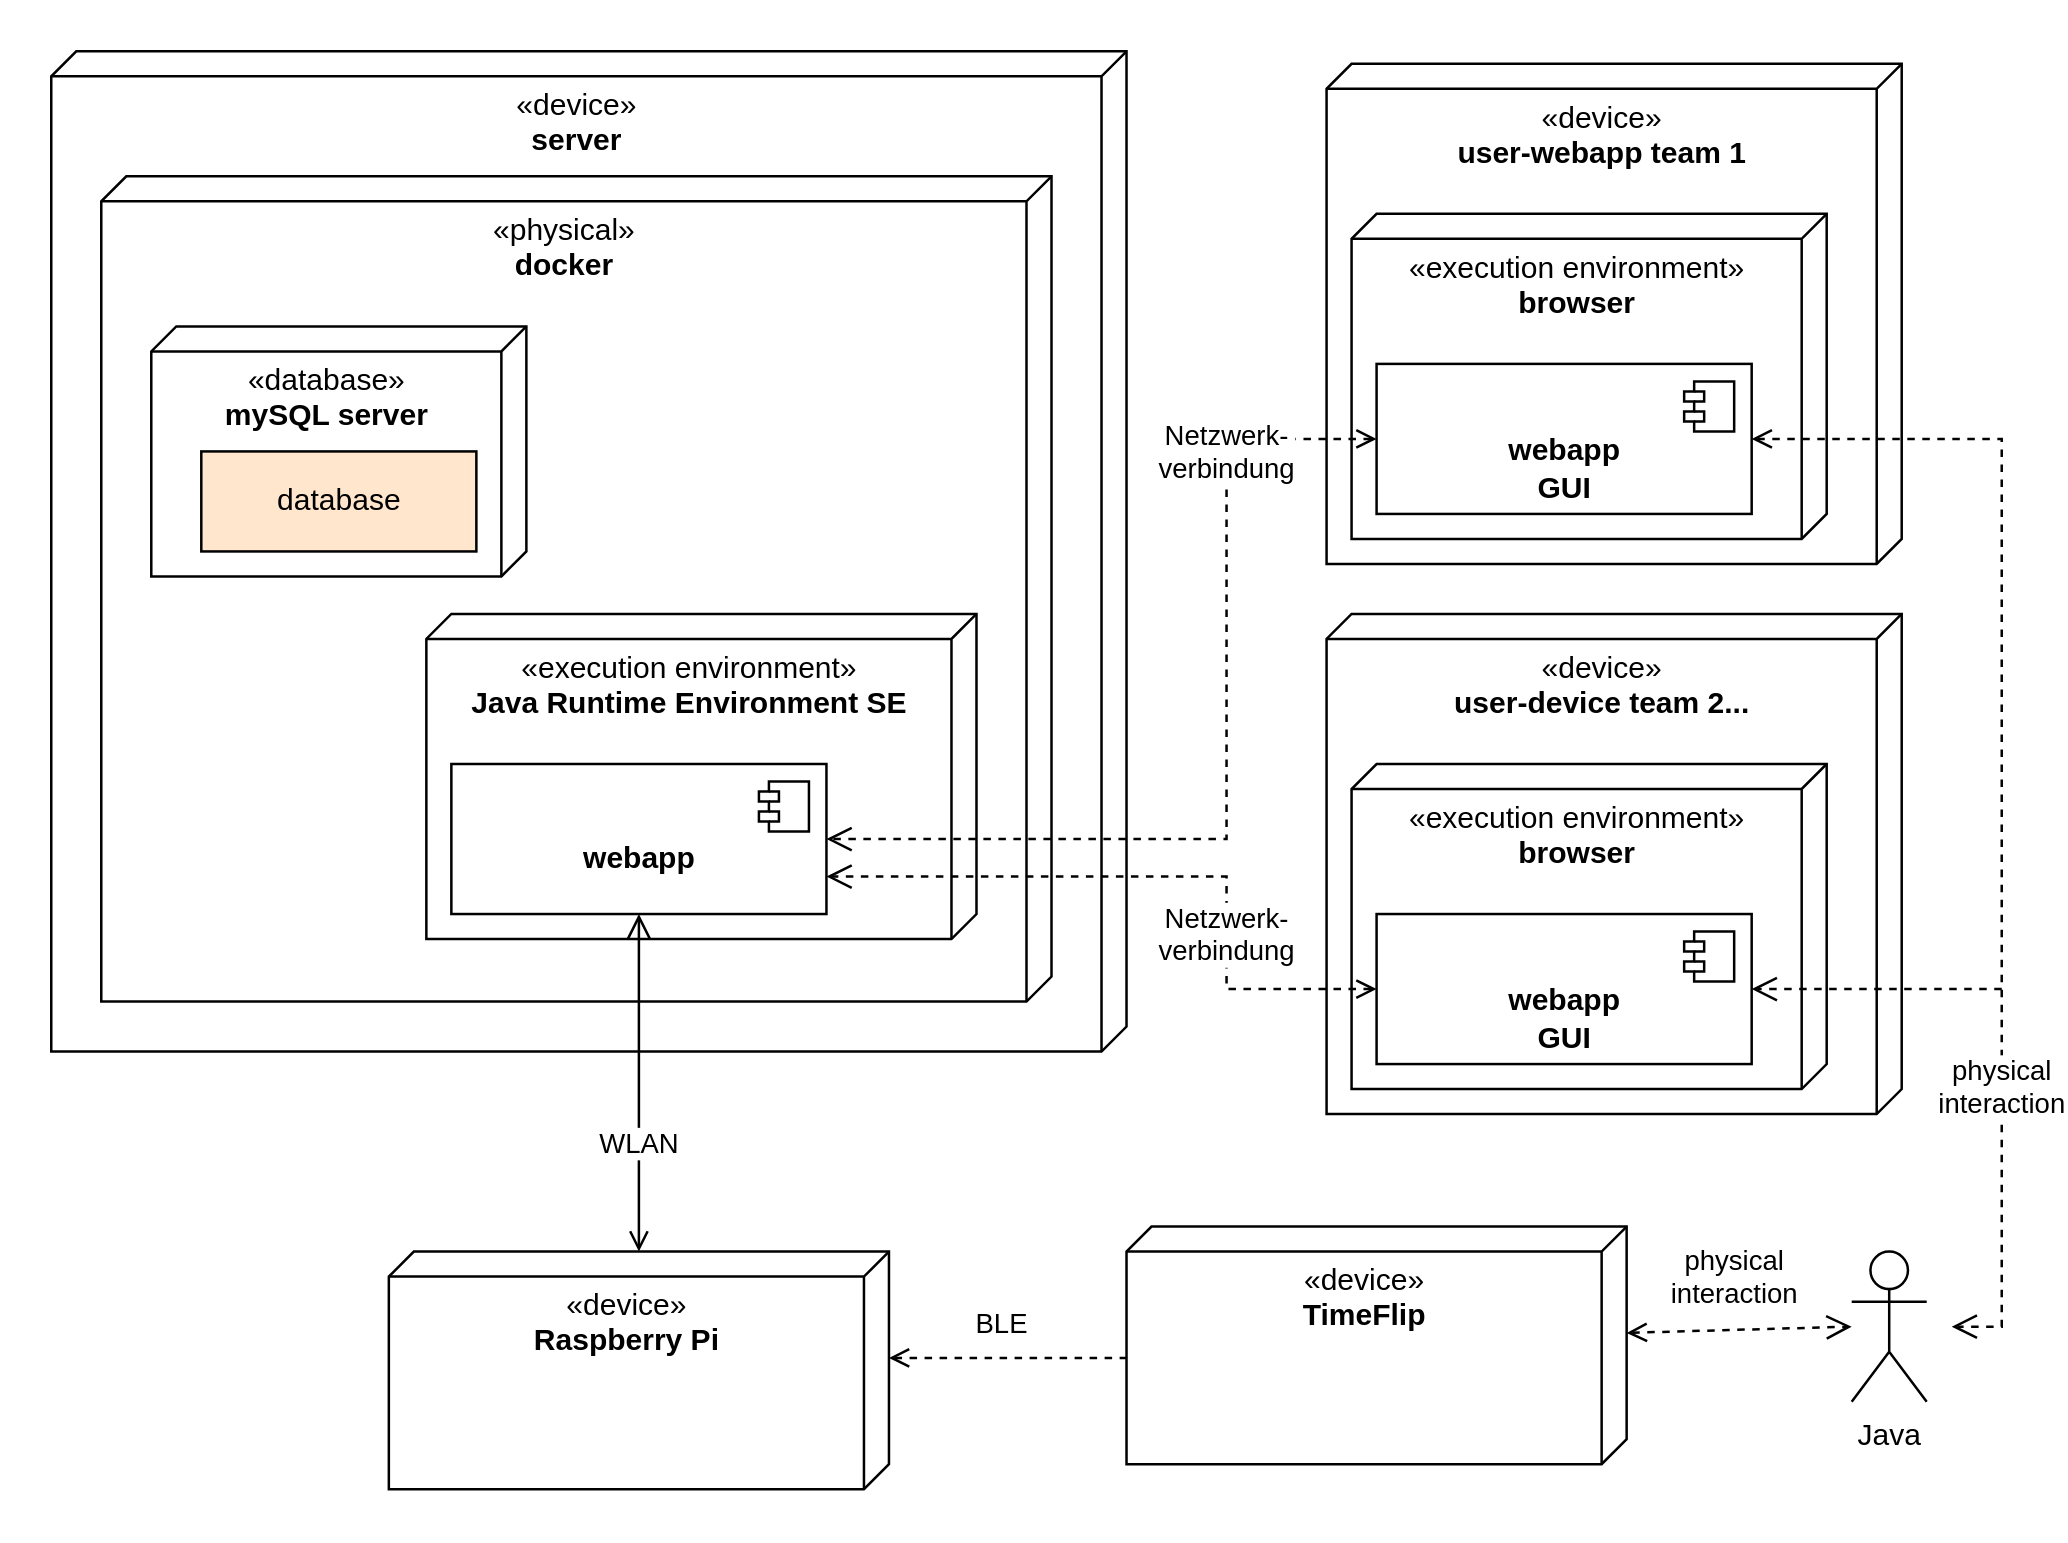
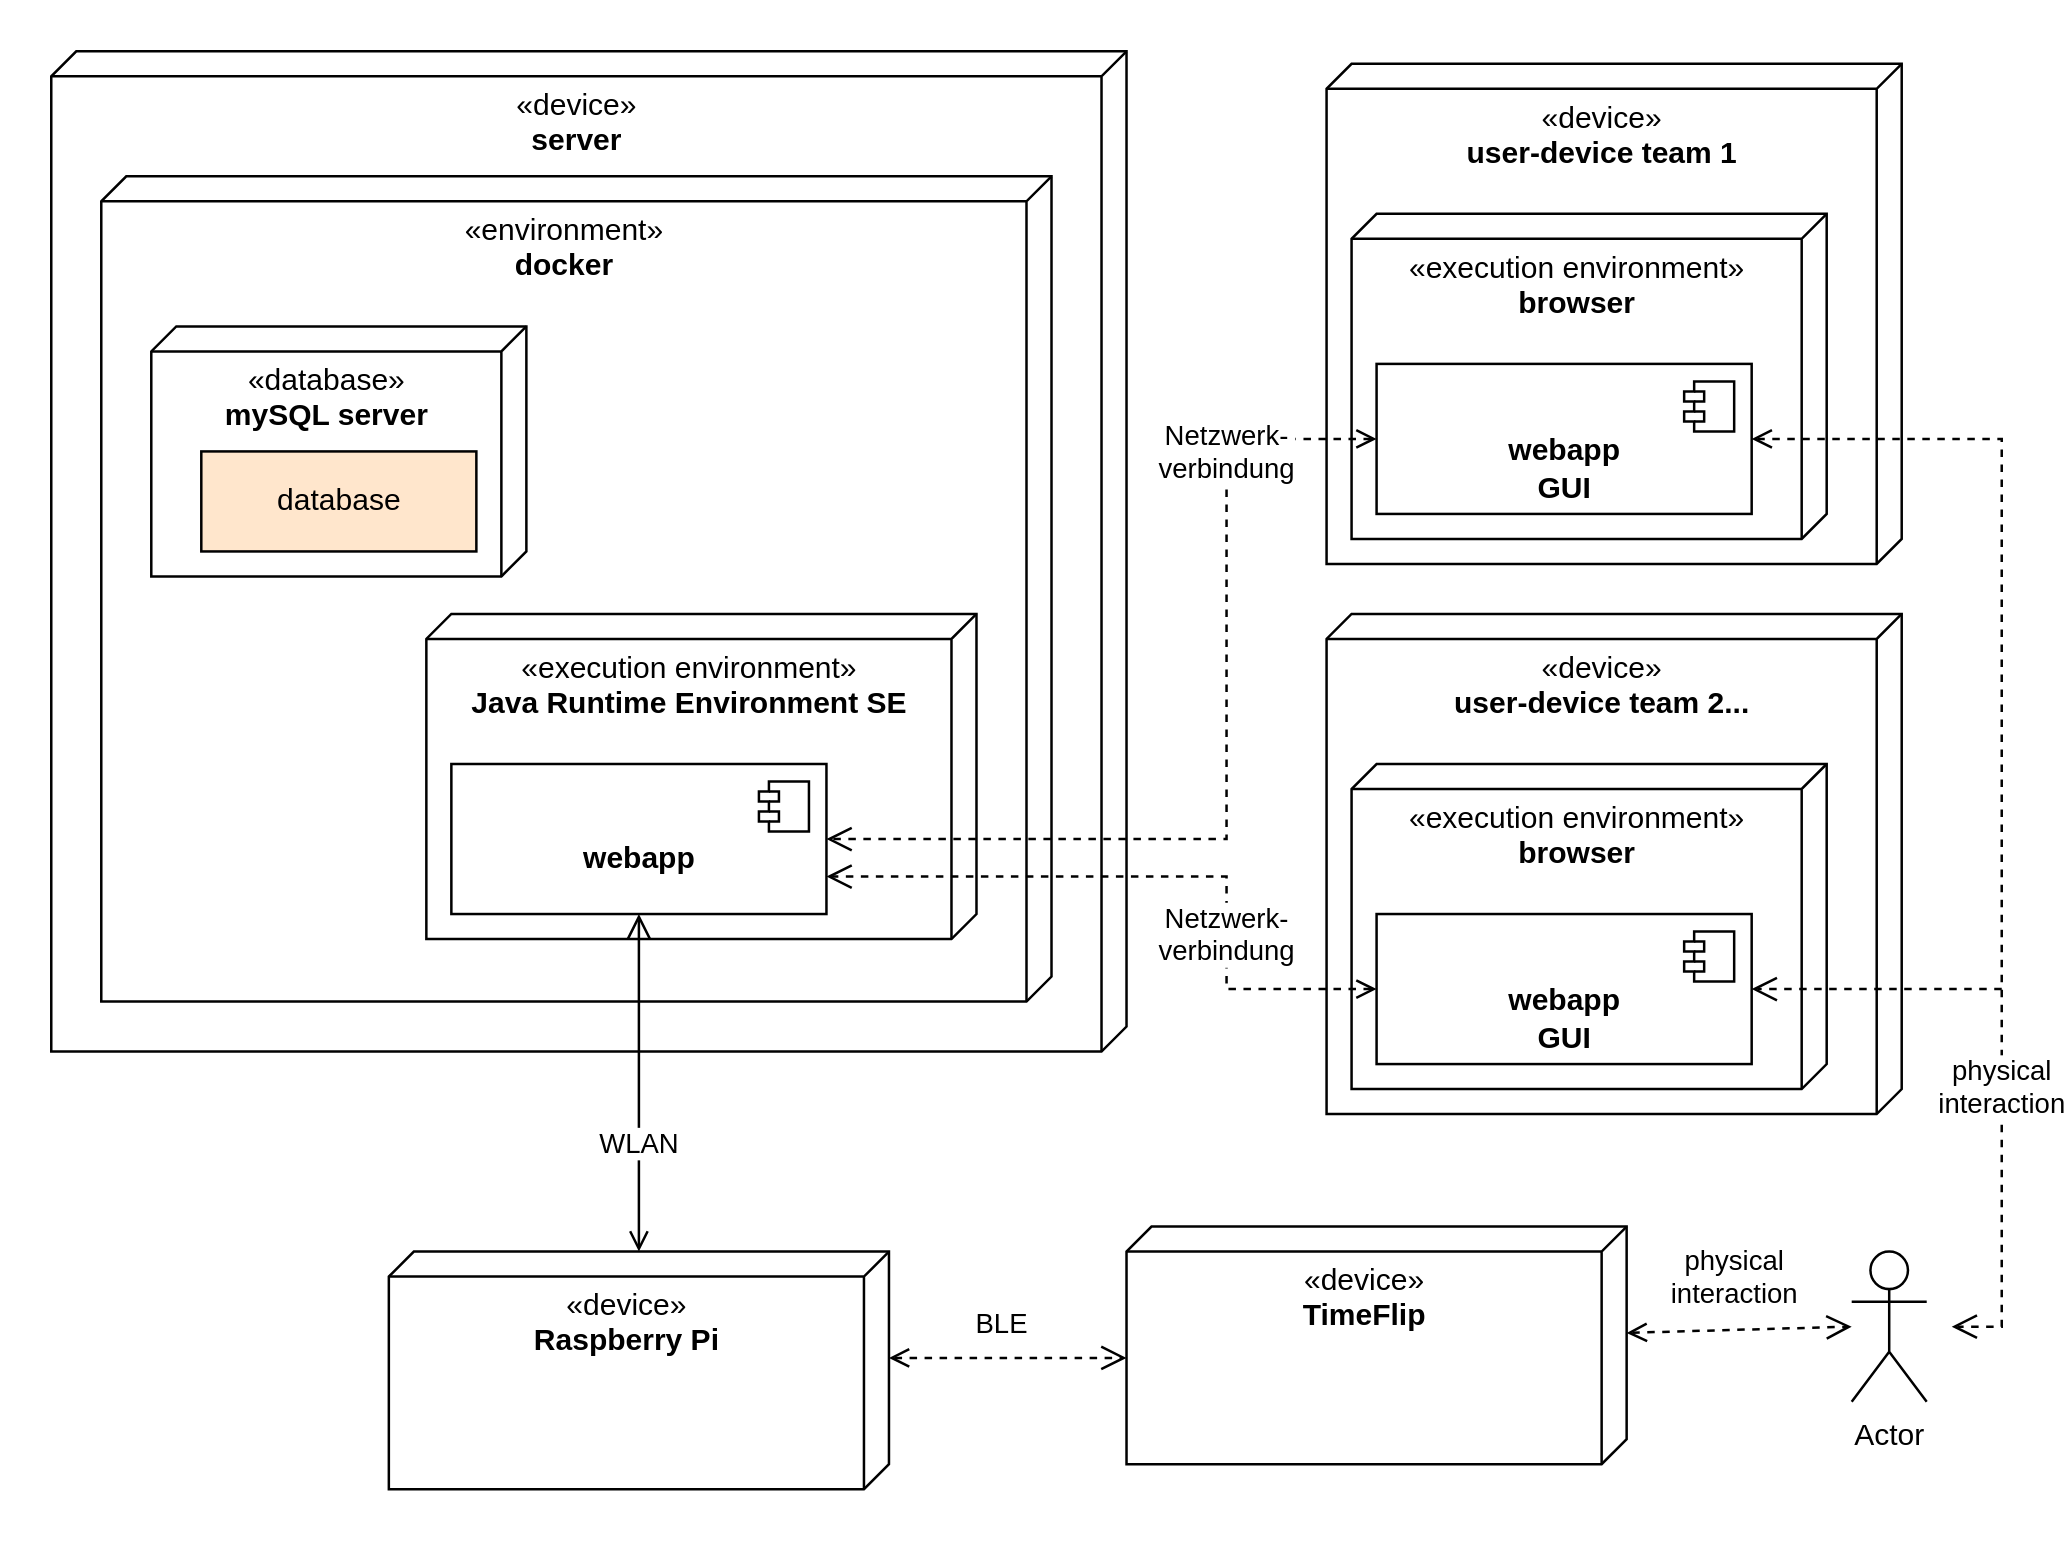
  <mxCell id="0" />
  <mxCell id="1" parent="0" />
  <mxCell id="2" value="&lt;span&gt;«device»&lt;br&gt;&lt;b&gt;server&lt;/b&gt;&lt;br&gt;&lt;br&gt;&lt;/span&gt;" style="verticalAlign=top;align=center;spacingTop=8;spacingLeft=2;spacingRight=12;shape=cube;size=10;direction=south;fontStyle=0;html=1;" parent="1" vertex="1"><mxGeometry x="20" y="20" width="430" height="400" as="geometry" /></mxCell>
- <mxCell id="3" value="&lt;span&gt;«physical»&lt;br&gt;&lt;b&gt;docker&lt;/b&gt;&lt;br&gt;&lt;/span&gt;" style="verticalAlign=top;align=center;spacingTop=8;spacingLeft=2;spacingRight=12;shape=cube;size=10;direction=south;fontStyle=0;html=1;" vertex="1" parent="1"><mxGeometry x="40" y="70" width="380" height="330" as="geometry" /></mxCell>
- <mxCell id="4" value="&lt;span&gt;«device»&lt;br&gt;&lt;b&gt;user-webapp team 1&lt;/b&gt;&lt;br&gt;&lt;br&gt;&lt;/span&gt;" style="verticalAlign=top;align=center;spacingTop=8;spacingLeft=2;spacingRight=12;shape=cube;size=10;direction=south;fontStyle=0;html=1;" parent="1" vertex="1"><mxGeometry x="530" y="25" width="230" height="200" as="geometry" /></mxCell>
+ <mxCell id="3" value="&lt;span&gt;«environment»&lt;br&gt;&lt;b&gt;docker&lt;/b&gt;&lt;br&gt;&lt;/span&gt;" style="verticalAlign=top;align=center;spacingTop=8;spacingLeft=2;spacingRight=12;shape=cube;size=10;direction=south;fontStyle=0;html=1;" vertex="1" parent="1"><mxGeometry x="40" y="70" width="380" height="330" as="geometry" /></mxCell>
+ <mxCell id="4" value="&lt;span&gt;«device»&lt;br&gt;&lt;b&gt;user-device team 1&lt;/b&gt;&lt;br&gt;&lt;br&gt;&lt;/span&gt;" style="verticalAlign=top;align=center;spacingTop=8;spacingLeft=2;spacingRight=12;shape=cube;size=10;direction=south;fontStyle=0;html=1;" parent="1" vertex="1"><mxGeometry x="530" y="25" width="230" height="200" as="geometry" /></mxCell>
  <mxCell id="5" value="&lt;span&gt;«execution environment»&lt;br&gt;&lt;b&gt;browser&lt;/b&gt;&lt;br&gt;&lt;/span&gt;" style="verticalAlign=top;align=center;spacingTop=8;spacingLeft=2;spacingRight=12;shape=cube;size=10;direction=south;fontStyle=0;html=1;" parent="1" vertex="1"><mxGeometry x="540" y="85" width="190" height="130" as="geometry" /></mxCell>
  <mxCell id="6" value="&lt;b&gt;webapp&lt;br&gt;GUI&lt;br&gt;&lt;/b&gt;" style="html=1;dropTarget=0;spacingBottom=-24;" parent="1" vertex="1"><mxGeometry x="550" y="145" width="150" height="60" as="geometry" /></mxCell>
  <mxCell id="7" value="" style="shape=module;jettyWidth=8;jettyHeight=4;" parent="6" vertex="1"><mxGeometry x="1" width="20" height="20" relative="1" as="geometry"><mxPoint x="-27" y="7" as="offset" /></mxGeometry></mxCell>
  <mxCell id="8" value="&lt;span&gt;«device»&lt;br&gt;&lt;b&gt;user-device team 2...&lt;/b&gt;&lt;br&gt;&lt;br&gt;&lt;/span&gt;" style="verticalAlign=top;align=center;spacingTop=8;spacingLeft=2;spacingRight=12;shape=cube;size=10;direction=south;fontStyle=0;html=1;" parent="1" vertex="1"><mxGeometry x="530" y="245" width="230" height="200" as="geometry" /></mxCell>
  <mxCell id="9" value="&lt;span&gt;«execution environment»&lt;br&gt;&lt;b&gt;browser&lt;/b&gt;&lt;br&gt;&lt;/span&gt;" style="verticalAlign=top;align=center;spacingTop=8;spacingLeft=2;spacingRight=12;shape=cube;size=10;direction=south;fontStyle=0;html=1;" parent="1" vertex="1"><mxGeometry x="540" y="305" width="190" height="130" as="geometry" /></mxCell>
  <mxCell id="10" value="&lt;b&gt;webapp&lt;br&gt;GUI&lt;br&gt;&lt;/b&gt;" style="html=1;dropTarget=0;spacingBottom=-24;" parent="1" vertex="1"><mxGeometry x="550" y="365" width="150" height="60" as="geometry" /></mxCell>
  <mxCell id="11" value="" style="shape=module;jettyWidth=8;jettyHeight=4;" parent="10" vertex="1"><mxGeometry x="1" width="20" height="20" relative="1" as="geometry"><mxPoint x="-27" y="7" as="offset" /></mxGeometry></mxCell>
  <mxCell id="12" value="" style="group" vertex="1" connectable="0" parent="1"><mxGeometry y="130" width="150" height="100" as="geometry" x="60" /></mxCell>
  <mxCell id="13" value="&lt;span&gt;«database»&lt;br&gt;&lt;b&gt;mySQL server&lt;/b&gt;&lt;br&gt;&lt;/span&gt;" style="verticalAlign=top;align=center;spacingTop=8;spacingLeft=2;spacingRight=12;shape=cube;size=10;direction=south;fontStyle=0;html=1;" parent="12" vertex="1"><mxGeometry width="150" height="100" as="geometry" /></mxCell>
  <mxCell id="14" value="database" style="html=1;fillColor=#ffe6cc;" parent="12" vertex="1"><mxGeometry x="20" y="50" width="110" height="40" as="geometry" /></mxCell>
  <mxCell id="15" value="" style="group" vertex="1" connectable="0" parent="1"><mxGeometry x="170" y="245" width="220" height="130" as="geometry" /></mxCell>
  <mxCell id="16" value="&lt;span&gt;«execution environment»&lt;br&gt;&lt;b&gt;Java Runtime Environment SE&lt;/b&gt;&lt;br&gt;&lt;/span&gt;" style="verticalAlign=top;align=center;spacingTop=8;spacingLeft=2;spacingRight=12;shape=cube;size=10;direction=south;fontStyle=0;html=1;" parent="15" vertex="1"><mxGeometry width="220" height="130" as="geometry" /></mxCell>
  <mxCell id="17" value="&lt;b&gt;webapp&lt;/b&gt;" style="html=1;dropTarget=0;spacingBottom=-16;" parent="15" vertex="1"><mxGeometry x="10" y="60" width="150" height="60" as="geometry" /></mxCell>
  <mxCell id="18" value="" style="shape=module;jettyWidth=8;jettyHeight=4;" parent="17" vertex="1"><mxGeometry x="1" width="20" height="20" relative="1" as="geometry"><mxPoint x="-27" y="7" as="offset" /></mxGeometry></mxCell>
  <mxCell id="19" value="Netzwerk-&lt;br&gt;verbindung" style="html=1;verticalAlign=bottom;endArrow=open;dashed=1;endSize=8;strokeWidth=1;entryX=1;entryY=0.5;entryDx=0;entryDy=0;exitX=0;exitY=0.5;exitDx=0;exitDy=0;startArrow=open;startFill=0;rounded=0;" parent="1" source="6" target="17" edge="1"><mxGeometry x="-0.547" y="-5" relative="1" as="geometry"><mxPoint x="470" y="180" as="sourcePoint" /><mxPoint x="390" y="180" as="targetPoint" /><Array as="points"><mxPoint x="490" y="175" /><mxPoint x="490" y="335" /></Array><mxPoint x="5" y="-5" as="offset" /></mxGeometry></mxCell>
  <mxCell id="20" value="Netzwerk-&lt;br&gt;verbindung" style="html=1;verticalAlign=bottom;endArrow=open;dashed=1;endSize=8;strokeWidth=1;entryX=1;entryY=0.75;entryDx=0;entryDy=0;exitX=0;exitY=0.5;exitDx=0;exitDy=0;startArrow=open;startFill=0;rounded=0;" parent="1" source="10" target="17" edge="1"><mxGeometry x="-0.5" relative="1" as="geometry"><mxPoint x="560" y="160" as="sourcePoint" /><mxPoint x="340" y="230" as="targetPoint" /><mxPoint as="offset" /><Array as="points"><mxPoint x="490" y="395" /><mxPoint x="490" y="350" /></Array></mxGeometry></mxCell>
  <mxCell id="21" value="&lt;span&gt;«device»&lt;br&gt;&lt;b&gt;Raspberry Pi&lt;/b&gt;&lt;br&gt;&lt;/span&gt;" style="verticalAlign=top;align=center;spacingTop=8;spacingLeft=2;spacingRight=12;shape=cube;size=10;direction=south;fontStyle=0;html=1;" vertex="1" parent="1"><mxGeometry x="155" y="500" width="200" height="95" as="geometry" /></mxCell>
  <mxCell id="22" value="WLAN" style="html=1;verticalAlign=bottom;endArrow=open;dashed=0;endSize=8;strokeWidth=1;entryX=0.5;entryY=1;entryDx=0;entryDy=0;startArrow=open;startFill=0;rounded=0;" edge="1" parent="1" source="21" target="17"><mxGeometry x="-0.5" relative="1" as="geometry"><mxPoint x="560" y="405" as="sourcePoint" /><mxPoint x="340" y="360" as="targetPoint" /><mxPoint as="offset" /></mxGeometry></mxCell>
  <mxCell id="23" value="&lt;span&gt;«device»&lt;br&gt;&lt;b&gt;TimeFlip&lt;/b&gt;&lt;br&gt;&lt;/span&gt;" style="verticalAlign=top;align=center;spacingTop=8;spacingLeft=2;spacingRight=12;shape=cube;size=10;direction=south;fontStyle=0;html=1;" vertex="1" parent="1"><mxGeometry x="450" y="490" width="200" height="95" as="geometry" /></mxCell>
- <mxCell id="24" value="BLE" style="html=1;verticalAlign=bottom;endArrow=none;dashed=1;endSize=8;strokeWidth=1;entryX=0;entryY=0;entryDx=52.5;entryDy=200;startArrow=open;startFill=0;rounded=0;entryPerimeter=0;exitX=0;exitY=0;exitDx=42.5;exitDy=0;exitPerimeter=0;" edge="1" parent="1" source="21" target="23"><mxGeometry x="-0.053" y="5" relative="1" as="geometry"><mxPoint x="265" y="510" as="sourcePoint" /><mxPoint x="265" y="375" as="targetPoint" /><mxPoint as="offset" /></mxGeometry></mxCell>
- <mxCell id="25" value="Java" style="shape=umlActor;verticalLabelPosition=bottom;verticalAlign=top;html=1;outlineConnect=0;" vertex="1" parent="1"><mxGeometry x="740" y="500" width="30" height="60" as="geometry" /></mxCell>
+ <mxCell id="24" value="BLE" style="html=1;verticalAlign=bottom;endArrow=open;dashed=1;endSize=8;strokeWidth=1;entryX=0;entryY=0;entryDx=52.5;entryDy=200;startArrow=open;startFill=0;rounded=0;entryPerimeter=0;exitX=0;exitY=0;exitDx=42.5;exitDy=0;exitPerimeter=0;" edge="1" parent="1" source="21" target="23"><mxGeometry x="-0.053" y="5" relative="1" as="geometry"><mxPoint x="265" y="510" as="sourcePoint" /><mxPoint x="265" y="375" as="targetPoint" /><mxPoint as="offset" /></mxGeometry></mxCell>
+ <mxCell id="25" value="Actor" style="shape=umlActor;verticalLabelPosition=bottom;verticalAlign=top;html=1;outlineConnect=0;" vertex="1" parent="1"><mxGeometry x="740" y="500" width="30" height="60" as="geometry" /></mxCell>
  <mxCell id="26" value="physical&lt;br&gt;interaction" style="html=1;verticalAlign=bottom;endArrow=open;dashed=1;endSize=8;strokeWidth=1;exitX=1;exitY=0.5;exitDx=0;exitDy=0;startArrow=open;startFill=0;rounded=0;" edge="1" parent="1" source="6"><mxGeometry x="0.579" relative="1" as="geometry"><mxPoint x="560" y="405" as="sourcePoint" /><mxPoint x="780" y="530" as="targetPoint" /><mxPoint as="offset" /><Array as="points"><mxPoint x="800" y="175" /><mxPoint x="800" y="530" /></Array></mxGeometry></mxCell>
  <mxCell id="27" value="" style="html=1;verticalAlign=bottom;endArrow=open;dashed=1;endSize=8;strokeWidth=1;entryX=1;entryY=0.5;entryDx=0;entryDy=0;startArrow=none;startFill=0;rounded=0;endFill=0;" edge="1" parent="1" target="10"><mxGeometry x="-0.5" relative="1" as="geometry"><mxPoint x="800" y="395" as="sourcePoint" /><mxPoint x="265" y="375" as="targetPoint" /><mxPoint as="offset" /></mxGeometry></mxCell>
  <mxCell id="28" value="physical&lt;br&gt;interaction" style="html=1;verticalAlign=bottom;endArrow=open;dashed=1;endSize=8;strokeWidth=1;startArrow=open;startFill=0;rounded=0;exitX=0;exitY=0;exitDx=42.5;exitDy=0;exitPerimeter=0;" edge="1" parent="1" source="23"><mxGeometry x="-0.053" y="5" relative="1" as="geometry"><mxPoint x="365" y="552.5" as="sourcePoint" /><mxPoint x="740" y="530" as="targetPoint" /><mxPoint as="offset" /></mxGeometry></mxCell>
